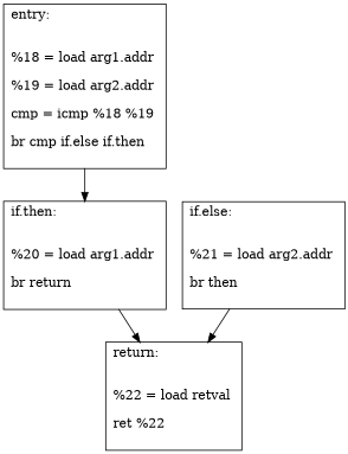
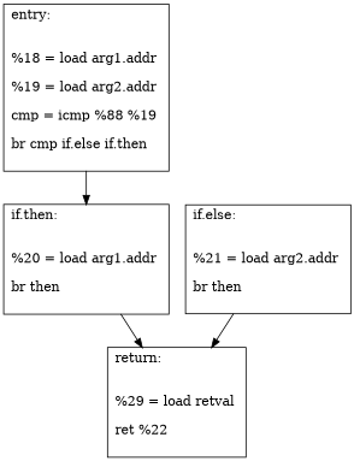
  digraph {
    node [shape=record]
-   n1 [label="{entry:\l\l\n			%18 = load arg1.addr \l\n			%19 = load arg2.addr \l\n			cmp = icmp %18 %19 \l\n			br cmp if.else if.then \l\n		}"]
-   n2 [label="{if.then:\l\l\n			%20 = load arg1.addr \l\n			br return \l\n		}"]
-   n3 [label="{return:\l\l\n			%22 = load retval \l\n			ret %22 \l\n		}"]
+   n1 [label="{entry:\l\l\n			%18 = load arg1.addr \l\n			%19 = load arg2.addr \l\n			cmp = icmp %88 %19 \l\n			br cmp if.else if.then \l\n		}"]
+   n2 [label="{if.then:\l\l\n			%20 = load arg1.addr \l\n			br then \l\n		}"]
+   n3 [label="{return:\l\l\n			%29 = load retval \l\n			ret %22 \l\n		}"]
    n4 [label="{if.else:\l\l\n			%21 = load arg2.addr \l\n			br then \l\n		}"]
    n1 -> n2
    n2 -> n3
    n4 -> n3
  }
